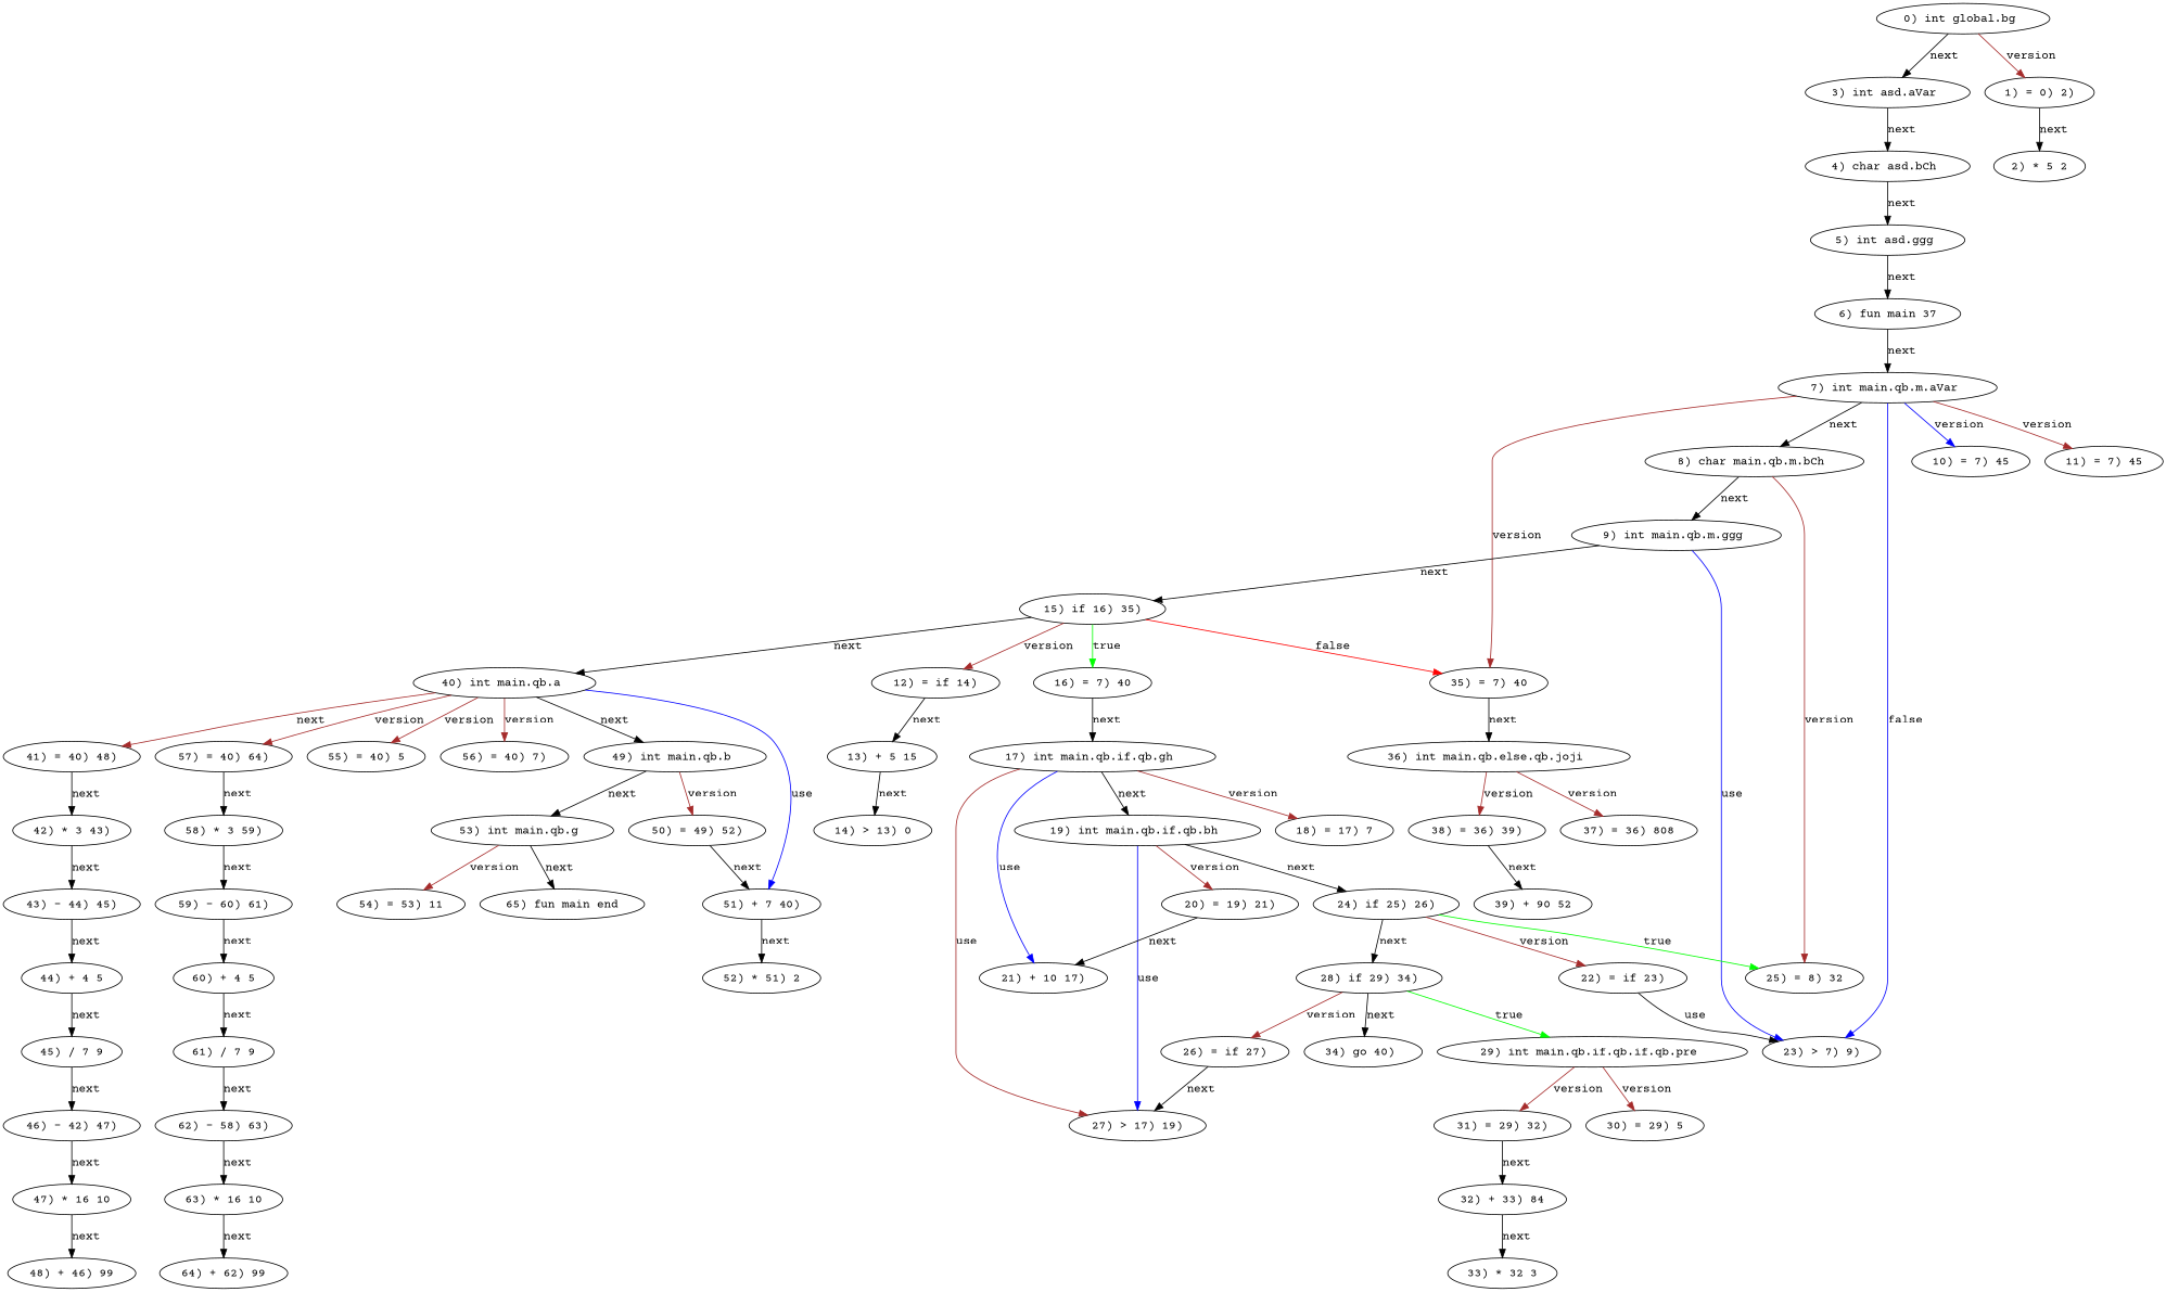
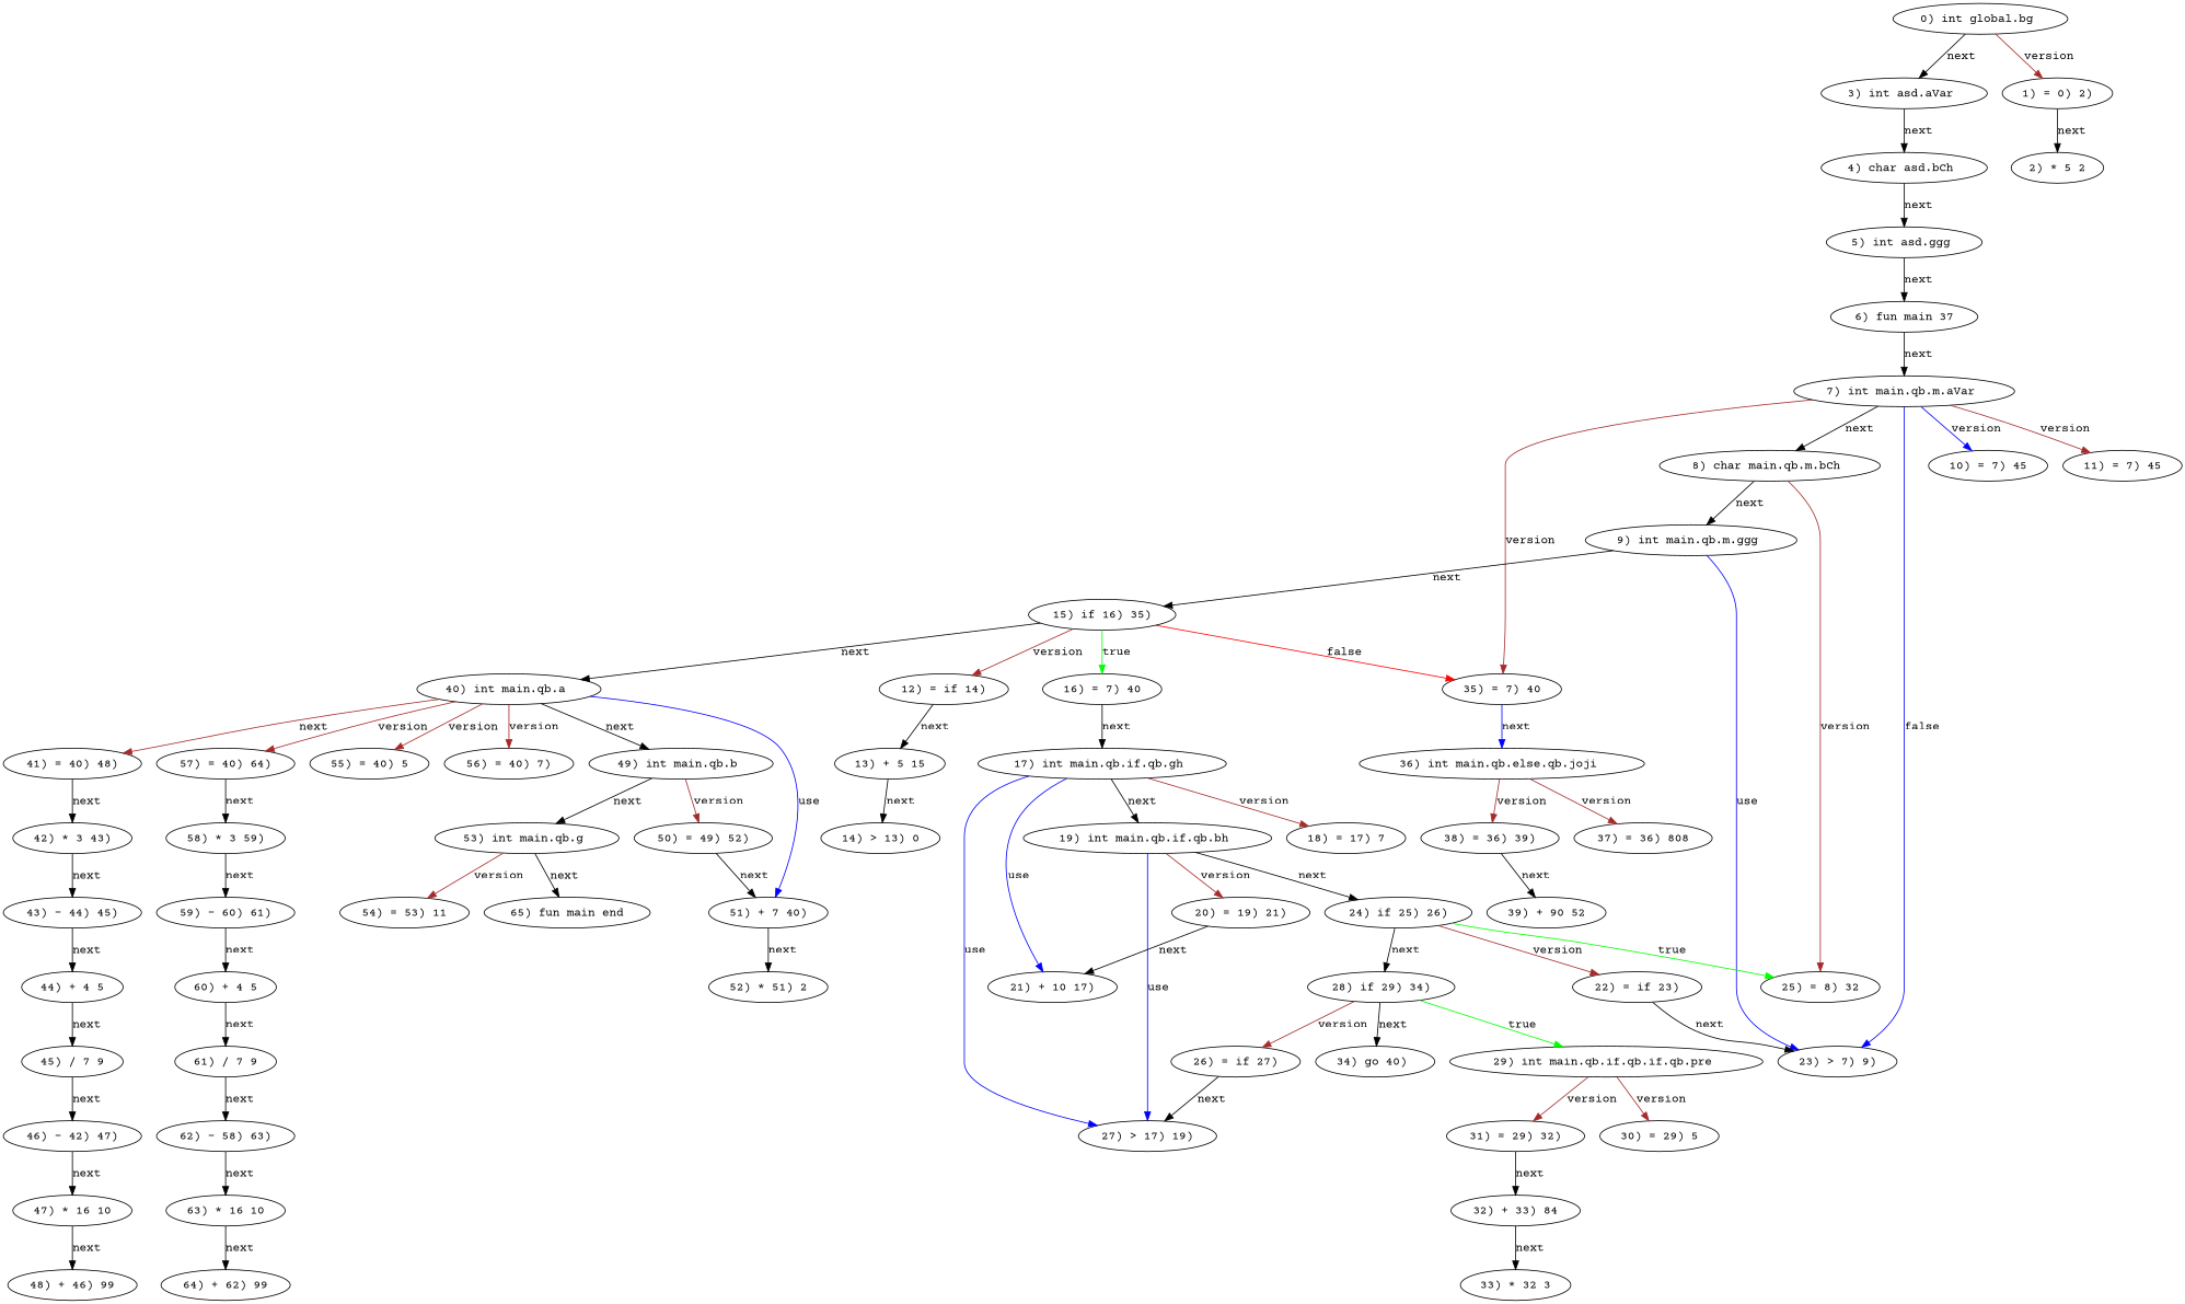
  digraph {
    fontname="Courier Prime"
    node [fontname="Courier Prime"]
    edge [fontname="Courier Prime"]
    "0) int global.bg "
    "3) int asd.aVar "
    "1) = 0) 2)"
    "4) char asd.bCh "
    "2) * 5 2"
    "5) int asd.ggg "
    "6) fun main 37"
    "7) int main.qb.m.aVar "
    "8) char main.qb.m.bCh "
    "23) > 7) 9)"
    "35) = 7) 40"
    "10) = 7) 45"
    "11) = 7) 45"
    "9) int main.qb.m.ggg "
    "25) = 8) 32"
    "16) = 7) 40"
    "17) int main.qb.if.qb.gh "
    "36) int main.qb.else.qb.joji "
    "15) if 16) 35)"
    "40) int main.qb.a "
    "12) = if 14)"
    "49) int main.qb.b "
    "51) + 7 40)"
    "41) = 40) 48)"
    "55) = 40) 5"
    "56) = 40) 7)"
    "57) = 40) 64)"
    "13) + 5 15"
    "53) int main.qb.g "
    "50) = 49) 52)"
    "52) * 51) 2"
    "42) * 3 43)"
    "58) * 3 59)"
    "65) fun main end"
    "54) = 53) 11"
    "43) - 44) 45)"
    "44) + 4 5"
    "45) / 7 9"
    "46) - 42) 47)"
    "47) * 16 10"
    "48) + 46) 99"
    "59) - 60) 61)"
    "60) + 4 5"
    "61) / 7 9"
    "62) - 58) 63)"
    "63) * 16 10"
    "64) + 62) 99"
    "19) int main.qb.if.qb.bh "
    "27) > 17) 19)"
    "21) + 10 17)"
    "18) = 17) 7"
    "24) if 25) 26)"
    "20) = 19) 21)"
    "28) if 29) 34)"
    "22) = if 23)"
    "34) go 40) "
    "29) int main.qb.if.qb.if.qb.pre "
    "26) = if 27)"
    "30) = 29) 5"
    "31) = 29) 32)"
    "32) + 33) 84"
    "33) * 32 3"
    "37) = 36) 808"
    "38) = 36) 39)"
    "39) + 90 52"
    "14) > 13) 0"
    "0) int global.bg " -> "3) int asd.aVar " [label=next]
    "0) int global.bg " -> "1) = 0) 2)" [color=brown label=version]
    "3) int asd.aVar " -> "4) char asd.bCh " [label=next]
    "1) = 0) 2)" -> "2) * 5 2" [label=next]
    "4) char asd.bCh " -> "5) int asd.ggg " [label=next]
    "5) int asd.ggg " -> "6) fun main 37" [label=next]
    "6) fun main 37" -> "7) int main.qb.m.aVar " [label=next]
    "7) int main.qb.m.aVar " -> "8) char main.qb.m.bCh " [label=next]
    "7) int main.qb.m.aVar " -> "23) > 7) 9)" [color=blue label=false]
    "7) int main.qb.m.aVar " -> "35) = 7) 40" [color=brown label=version]
    "7) int main.qb.m.aVar " -> "10) = 7) 45" [color=blue label=version]
    "7) int main.qb.m.aVar " -> "11) = 7) 45" [color=brown label=version]
    "8) char main.qb.m.bCh " -> "9) int main.qb.m.ggg " [label=next]
    "8) char main.qb.m.bCh " -> "25) = 8) 32" [color=brown label=version]
-   "35) = 7) 40" -> "36) int main.qb.else.qb.joji " [label=next]
+   "35) = 7) 40" -> "36) int main.qb.else.qb.joji " [label=next color=blue]
    "9) int main.qb.m.ggg " -> "23) > 7) 9)" [color=blue label=use]
    "9) int main.qb.m.ggg " -> "15) if 16) 35)" [label=next]
    "16) = 7) 40" -> "17) int main.qb.if.qb.gh " [label=next]
    "17) int main.qb.if.qb.gh " -> "19) int main.qb.if.qb.bh " [label=next]
-   "17) int main.qb.if.qb.gh " -> "27) > 17) 19)" [color=brown label=use]
+   "17) int main.qb.if.qb.gh " -> "27) > 17) 19)" [color=blue label=use]
    "17) int main.qb.if.qb.gh " -> "21) + 10 17)" [color=blue label=use]
    "17) int main.qb.if.qb.gh " -> "18) = 17) 7" [color=brown label=version]
    "36) int main.qb.else.qb.joji " -> "37) = 36) 808" [color=brown label=version]
    "36) int main.qb.else.qb.joji " -> "38) = 36) 39)" [color=brown label=version]
    "15) if 16) 35)" -> "35) = 7) 40" [color=red label=false]
    "15) if 16) 35)" -> "16) = 7) 40" [color=green label=true]
    "15) if 16) 35)" -> "40) int main.qb.a " [label=next]
    "15) if 16) 35)" -> "12) = if 14)" [color=brown label=version]
    "40) int main.qb.a " -> "49) int main.qb.b " [label=next]
    "40) int main.qb.a " -> "51) + 7 40)" [color=blue label=use]
    "40) int main.qb.a " -> "41) = 40) 48)" [color=brown label=next]
    "40) int main.qb.a " -> "55) = 40) 5" [color=brown label=version]
    "40) int main.qb.a " -> "56) = 40) 7)" [color=brown label=version]
    "40) int main.qb.a " -> "57) = 40) 64)" [color=brown label=version]
    "12) = if 14)" -> "13) + 5 15" [label=next]
    "49) int main.qb.b " -> "53) int main.qb.g " [label=next]
    "49) int main.qb.b " -> "50) = 49) 52)" [color=brown label=version]
    "51) + 7 40)" -> "52) * 51) 2" [label=next]
    "41) = 40) 48)" -> "42) * 3 43)" [label=next]
    "57) = 40) 64)" -> "58) * 3 59)" [label=next]
    "13) + 5 15" -> "14) > 13) 0" [label=next]
    "53) int main.qb.g " -> "65) fun main end" [label=next]
    "53) int main.qb.g " -> "54) = 53) 11" [color=brown label=version]
    "50) = 49) 52)" -> "51) + 7 40)" [label=next]
    "42) * 3 43)" -> "43) - 44) 45)" [label=next]
    "58) * 3 59)" -> "59) - 60) 61)" [label=next]
    "43) - 44) 45)" -> "44) + 4 5" [label=next]
    "44) + 4 5" -> "45) / 7 9" [label=next]
    "45) / 7 9" -> "46) - 42) 47)" [label=next]
    "46) - 42) 47)" -> "47) * 16 10" [label=next]
    "47) * 16 10" -> "48) + 46) 99" [label=next]
    "59) - 60) 61)" -> "60) + 4 5" [label=next]
    "60) + 4 5" -> "61) / 7 9" [label=next]
    "61) / 7 9" -> "62) - 58) 63)" [label=next]
    "62) - 58) 63)" -> "63) * 16 10" [label=next]
    "63) * 16 10" -> "64) + 62) 99" [label=next]
    "19) int main.qb.if.qb.bh " -> "27) > 17) 19)" [color=blue label=use]
    "19) int main.qb.if.qb.bh " -> "24) if 25) 26)" [label=next]
    "19) int main.qb.if.qb.bh " -> "20) = 19) 21)" [color=brown label=version]
    "24) if 25) 26)" -> "25) = 8) 32" [color=green label=true]
    "24) if 25) 26)" -> "28) if 29) 34)" [label=next]
    "24) if 25) 26)" -> "22) = if 23)" [color=brown label=version]
    "20) = 19) 21)" -> "21) + 10 17)" [label=next]
    "28) if 29) 34)" -> "34) go 40) " [label=next]
    "28) if 29) 34)" -> "29) int main.qb.if.qb.if.qb.pre " [color=green label=true]
    "28) if 29) 34)" -> "26) = if 27)" [color=brown label=version]
-   "22) = if 23)" -> "23) > 7) 9)" [label=use]
+   "22) = if 23)" -> "23) > 7) 9)" [label=next]
    "29) int main.qb.if.qb.if.qb.pre " -> "30) = 29) 5" [color=brown label=version]
    "29) int main.qb.if.qb.if.qb.pre " -> "31) = 29) 32)" [color=brown label=version]
    "26) = if 27)" -> "27) > 17) 19)" [label=next]
    "31) = 29) 32)" -> "32) + 33) 84" [label=next]
    "32) + 33) 84" -> "33) * 32 3" [label=next]
    "38) = 36) 39)" -> "39) + 90 52" [label=next]
  }
